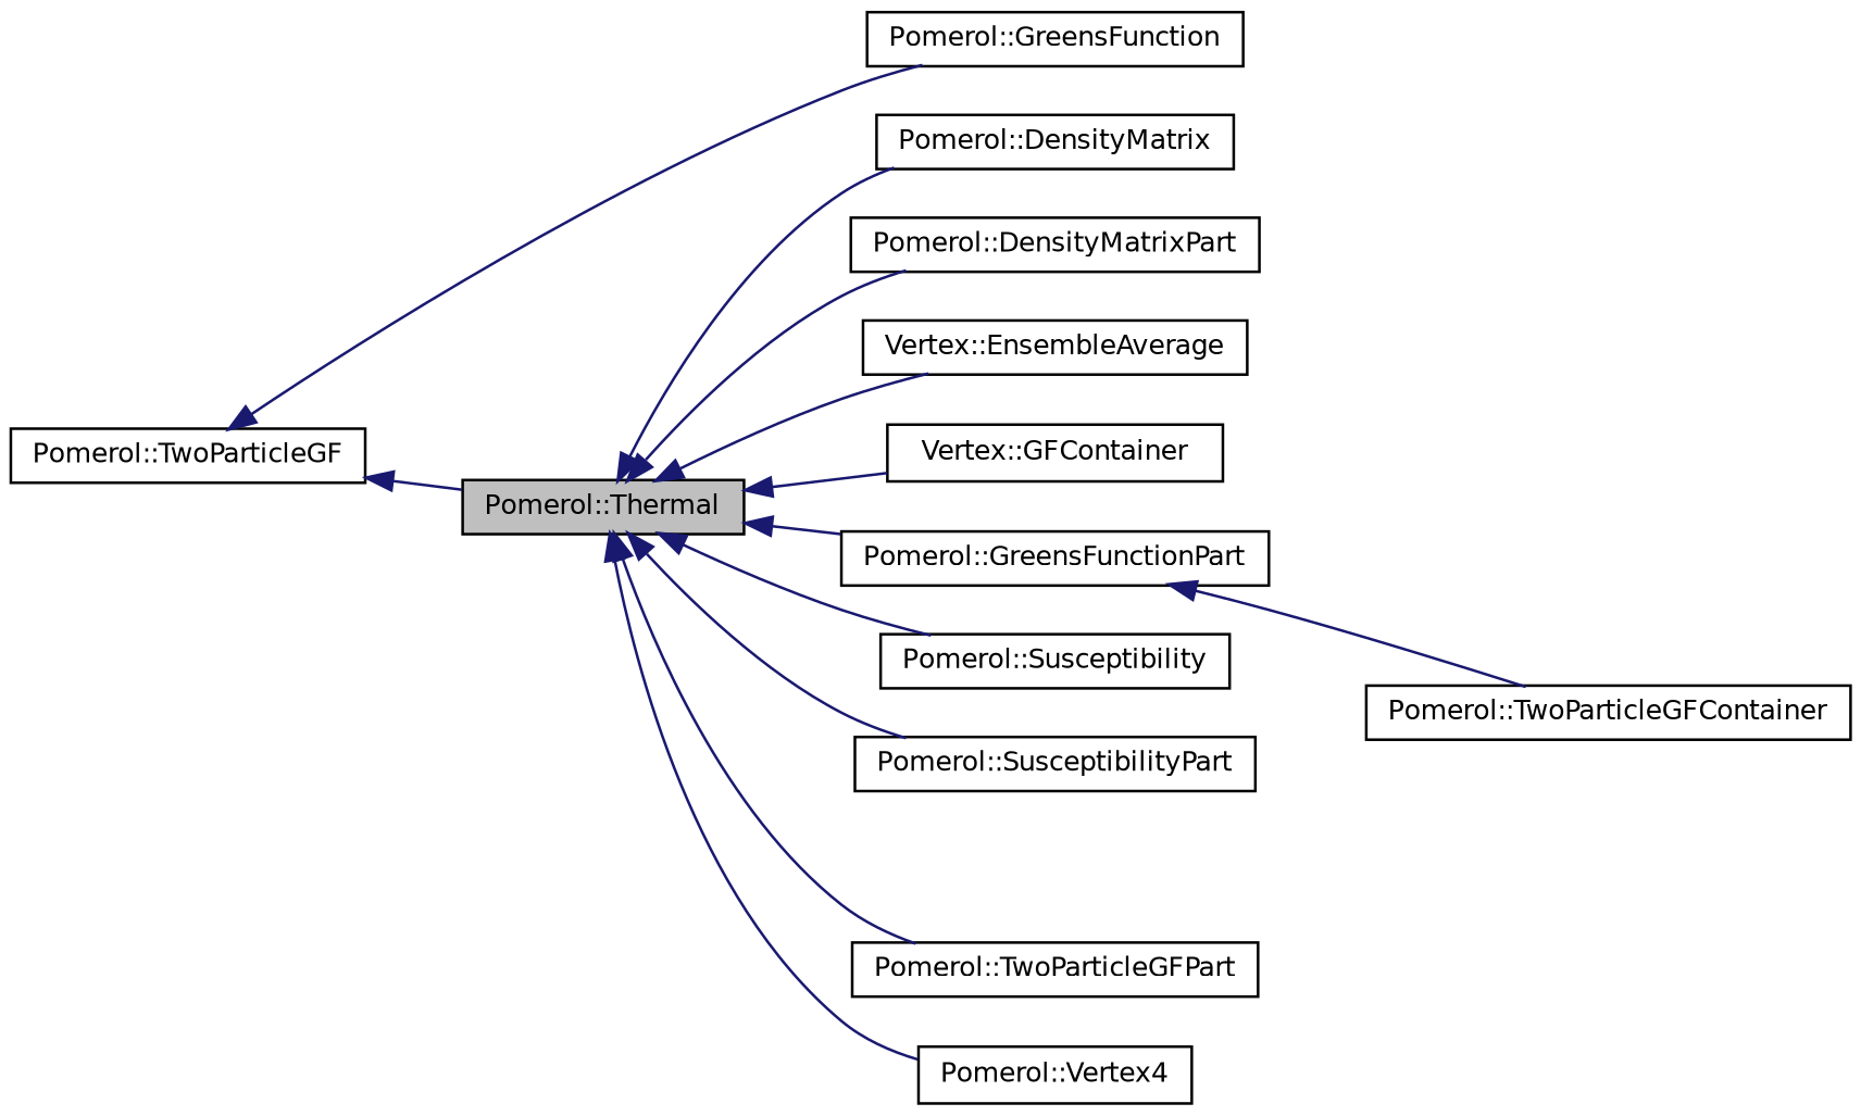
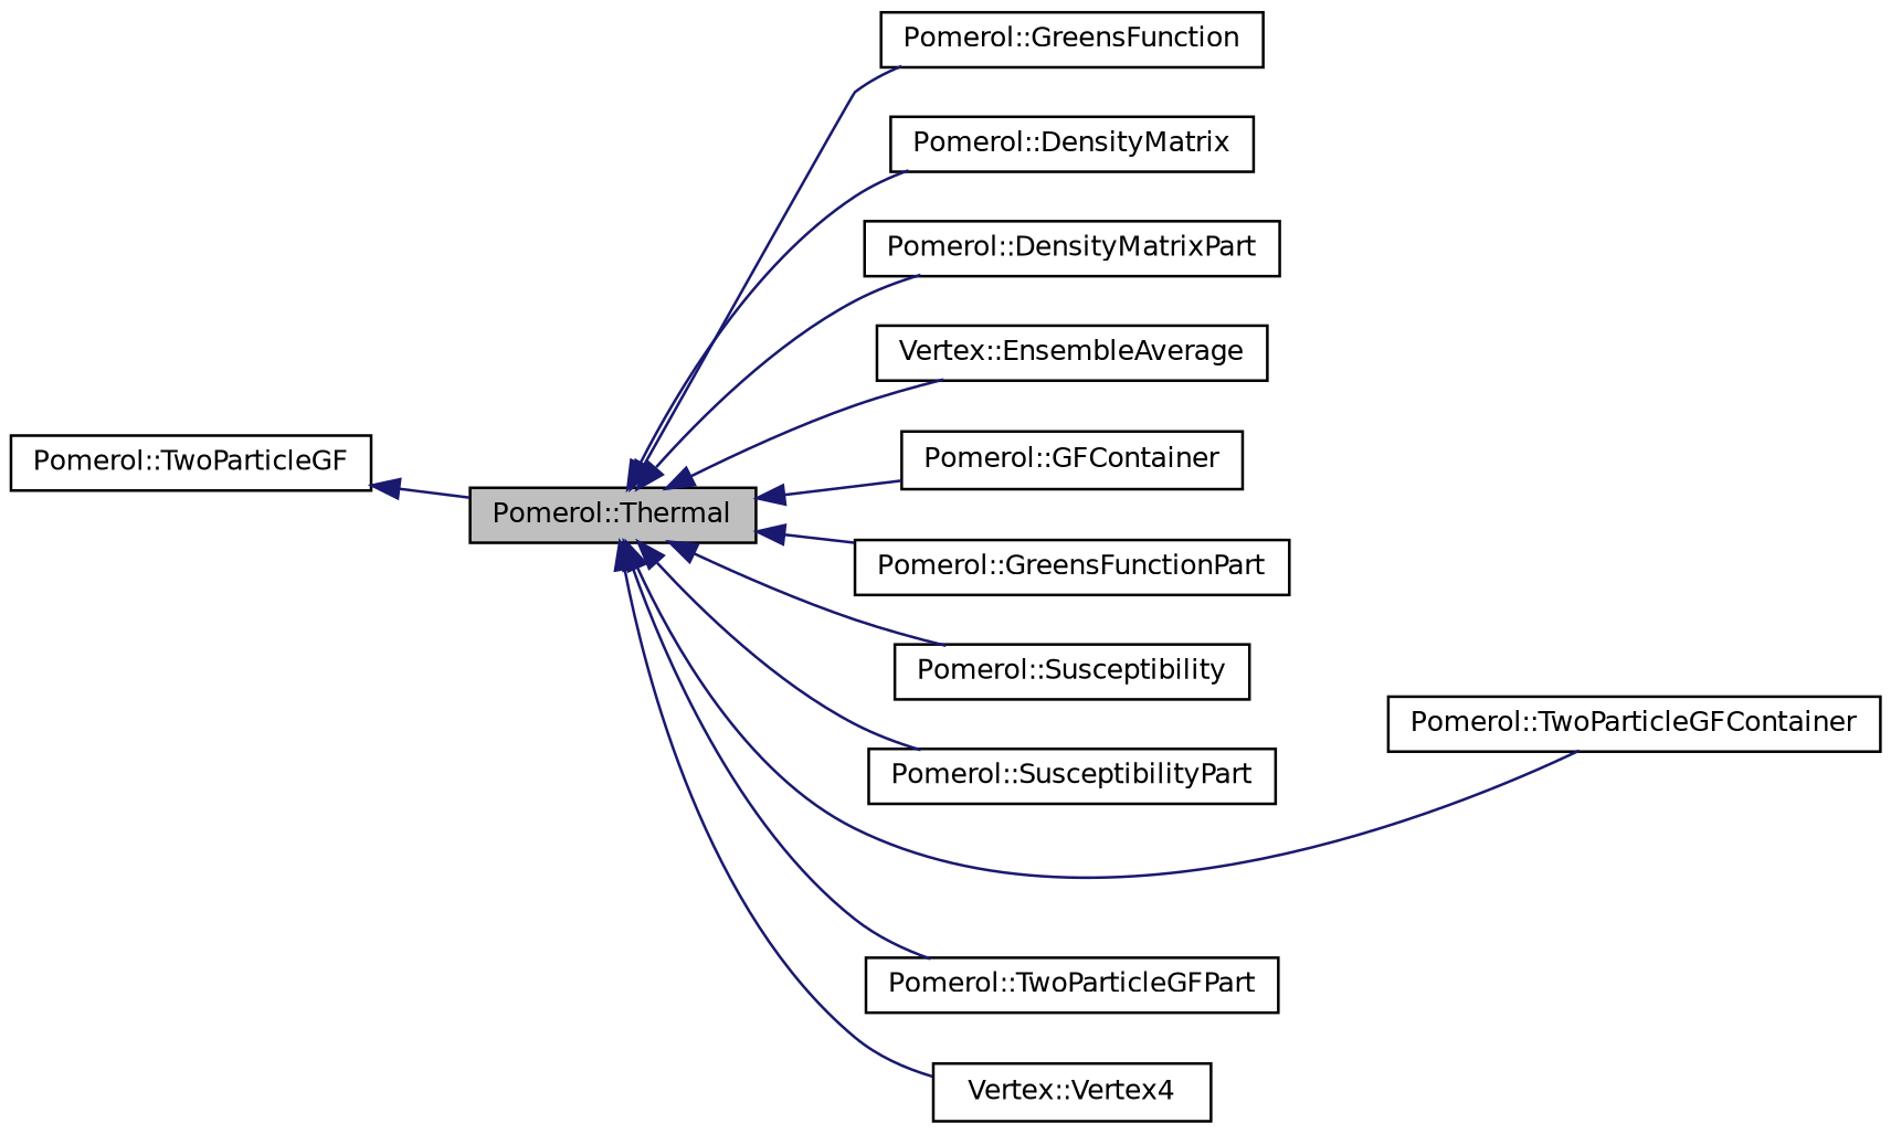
  digraph {
    rankdir=LR
    node [color=black fillcolor=white fontname=Helvetica fontsize=10 shape=record style=filled]
    edge [color=midnightblue dir=back fontname=Helvetica fontsize=10 labelfontname=Helvetica labelfontsize=10 style=solid]
    n1 [fillcolor=grey75 fontcolor=black height=0.2 label="Pomerol::Thermal" width=0.4]
    n2 [height=0.2 label="Pomerol::DensityMatrix" width=0.4]
    n3 [height=0.2 label="Pomerol::DensityMatrixPart" width=0.4]
    n4 [height=0.2 label="Vertex::EnsembleAverage" width=0.4]
-   n5 [height=0.2 label="Vertex::GFContainer" width=0.4]
+   n5 [height=0.2 label="Pomerol::GFContainer" width=0.4]
    n6 [height=0.2 label="Pomerol::GreensFunction" width=0.4]
    n7 [height=0.2 label="Pomerol::GreensFunctionPart" width=0.4]
    n8 [height=0.2 label="Pomerol::Susceptibility" width=0.4]
    n9 [height=0.2 label="Pomerol::SusceptibilityPart" width=0.4]
    n10 [height=0.2 label="Pomerol::TwoParticleGFContainer" width=0.4]
    n11 [height=0.2 label="Pomerol::TwoParticleGFPart" width=0.4]
-   n12 [height=0.2 label="Pomerol::Vertex4" width=0.4]
+   n12 [height=0.2 label="Vertex::Vertex4" width=0.4]
    n13 [height=0.2 label="Pomerol::TwoParticleGF" width=0.4]
    n1 -> n2
    n1 -> n3
    n1 -> n4
    n1 -> n5
-   n13 -> n6
+   n1 -> n6
    n1 -> n7
    n1 -> n8
    n1 -> n9
-   n7 -> n10
+   n1 -> n10
    n1 -> n11
    n1 -> n12
    n13 -> n1
  }
